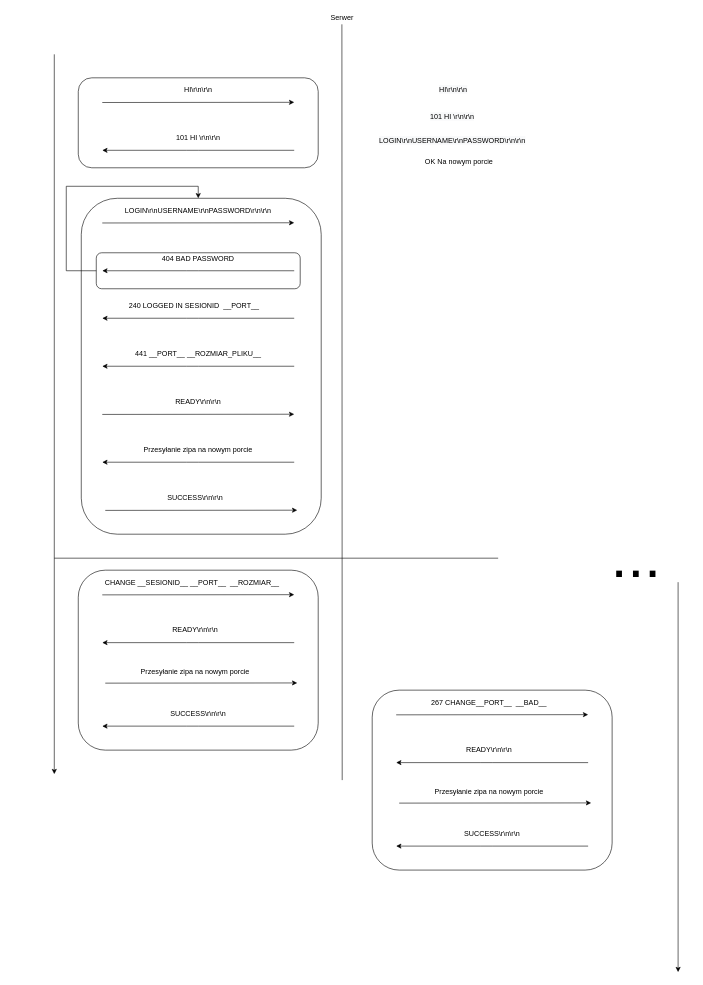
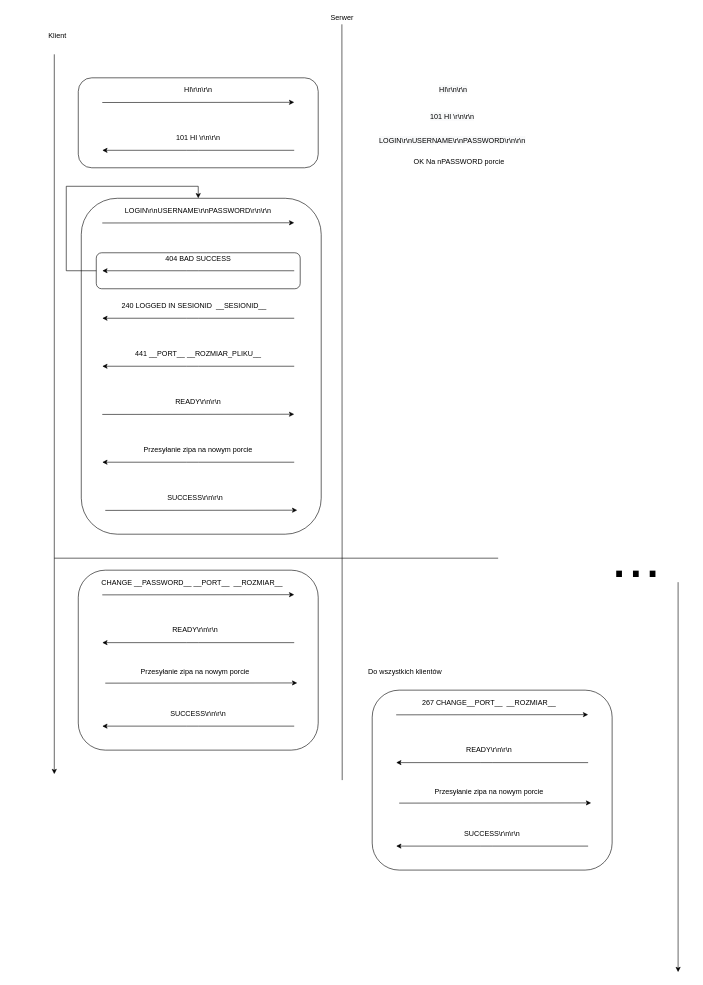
  <mxCell id="0" />
  <mxCell id="1" parent="0" />
  <mxCell id="2" value="" style="rounded=1;whiteSpace=wrap;html=1;shadow=0;sketch=0;glass=0;fillColor=none;" parent="1" vertex="1"><mxGeometry x="130" y="129.17" width="400" height="150" as="geometry" /></mxCell>
  <mxCell id="3" value="Serwer" style="text;html=1;strokeColor=none;fillColor=none;align=center;verticalAlign=middle;whiteSpace=wrap;rounded=0;" parent="1" vertex="1"><mxGeometry x="550" y="20" width="40" height="20" as="geometry" /></mxCell>
+ <mxCell id="4" value="Klient&lt;br&gt;" style="text;html=1;align=center;verticalAlign=middle;resizable=0;points=[];autosize=1;strokeColor=none;" parent="1" vertex="1"><mxGeometry x="70" y="50" width="50" height="20" as="geometry" /></mxCell>
  <mxCell id="5" value="" style="endArrow=none;html=1;startArrow=none;" parent="1" edge="1"><mxGeometry width="50" height="50" relative="1" as="geometry"><mxPoint x="570" y="1300" as="sourcePoint" /><mxPoint x="569.5" y="40" as="targetPoint" /></mxGeometry></mxCell>
  <mxCell id="6" value="" style="endArrow=classic;html=1;" parent="1" edge="1"><mxGeometry width="50" height="50" relative="1" as="geometry"><mxPoint x="90" y="90" as="sourcePoint" /><mxPoint x="90" y="1290" as="targetPoint" /></mxGeometry></mxCell>
  <mxCell id="7" value="" style="endArrow=classic;html=1;" parent="1" edge="1"><mxGeometry width="50" height="50" relative="1" as="geometry"><mxPoint x="170" y="170.34" as="sourcePoint" /><mxPoint x="490" y="170" as="targetPoint" /></mxGeometry></mxCell>
  <mxCell id="8" value="HI\r\n\r\n" style="text;html=1;strokeColor=none;fillColor=none;align=center;verticalAlign=middle;whiteSpace=wrap;rounded=0;" parent="1" vertex="1"><mxGeometry x="170" y="140" width="320" height="20" as="geometry" /></mxCell>
  <mxCell id="9" value="" style="endArrow=classic;html=1;" parent="1" edge="1"><mxGeometry width="50" height="50" relative="1" as="geometry"><mxPoint x="490" y="250" as="sourcePoint" /><mxPoint x="170" y="250" as="targetPoint" /><Array as="points"><mxPoint x="320" y="250" /></Array></mxGeometry></mxCell>
  <mxCell id="10" value="101 HI \r\n\r\n" style="text;html=1;strokeColor=none;fillColor=none;align=center;verticalAlign=middle;whiteSpace=wrap;rounded=0;" parent="1" vertex="1"><mxGeometry x="20" y="220" width="620" height="20" as="geometry" /></mxCell>
  <mxCell id="11" value="" style="rounded=1;whiteSpace=wrap;html=1;shadow=0;sketch=0;glass=0;fillColor=none;" parent="1" vertex="1"><mxGeometry x="135" y="330" width="400" height="560" as="geometry" /></mxCell>
  <mxCell id="12" value="" style="endArrow=classic;html=1;" parent="1" edge="1"><mxGeometry width="50" height="50" relative="1" as="geometry"><mxPoint x="170" y="371.17" as="sourcePoint" /><mxPoint x="490" y="370.83" as="targetPoint" /></mxGeometry></mxCell>
  <mxCell id="13" value="LOGIN\r\nUSERNAME\r\nPASSWORD\r\n\r\n" style="text;html=1;strokeColor=none;fillColor=none;align=center;verticalAlign=middle;whiteSpace=wrap;rounded=0;" parent="1" vertex="1"><mxGeometry x="170" y="340.83" width="320" height="20" as="geometry" /></mxCell>
  <mxCell id="14" value="" style="endArrow=classic;html=1;" parent="1" edge="1"><mxGeometry width="50" height="50" relative="1" as="geometry"><mxPoint x="490" y="450.83" as="sourcePoint" /><mxPoint x="170" y="450.83" as="targetPoint" /><Array as="points"><mxPoint x="320" y="450.83" /></Array></mxGeometry></mxCell>
- <mxCell id="15" value="404 BAD PASSWORD" style="text;html=1;strokeColor=none;fillColor=none;align=center;verticalAlign=middle;whiteSpace=wrap;rounded=0;" parent="1" vertex="1"><mxGeometry x="170" y="420.83" width="320" height="20" as="geometry" /></mxCell>
+ <mxCell id="15" value="404 BAD SUCCESS" style="text;html=1;strokeColor=none;fillColor=none;align=center;verticalAlign=middle;whiteSpace=wrap;rounded=0;" parent="1" vertex="1"><mxGeometry x="170" y="420.83" width="320" height="20" as="geometry" /></mxCell>
  <mxCell id="16" value="" style="endArrow=classic;html=1;" parent="1" edge="1"><mxGeometry width="50" height="50" relative="1" as="geometry"><mxPoint x="490" y="530" as="sourcePoint" /><mxPoint x="170" y="530" as="targetPoint" /><Array as="points"><mxPoint x="320" y="530" /></Array></mxGeometry></mxCell>
- <mxCell id="17" value="240 LOGGED IN SESIONID&amp;nbsp; __PORT__&amp;nbsp;" style="text;html=1;strokeColor=none;fillColor=none;align=center;verticalAlign=middle;whiteSpace=wrap;rounded=0;" parent="1" vertex="1"><mxGeometry x="165" y="500" width="320" height="20" as="geometry" /></mxCell>
+ <mxCell id="17" value="240 LOGGED IN SESIONID&amp;nbsp; __SESIONID__&amp;nbsp;" style="text;html=1;strokeColor=none;fillColor=none;align=center;verticalAlign=middle;whiteSpace=wrap;rounded=0;" parent="1" vertex="1"><mxGeometry x="165" y="500" width="320" height="20" as="geometry" /></mxCell>
  <mxCell id="18" style="edgeStyle=orthogonalEdgeStyle;rounded=0;orthogonalLoop=1;jettySize=auto;html=1;exitX=0;exitY=0.5;exitDx=0;exitDy=0;" parent="1" source="19" target="11" edge="1"><mxGeometry relative="1" as="geometry"><mxPoint x="50" y="370" as="targetPoint" /><Array as="points"><mxPoint x="110" y="451" /><mxPoint x="110" y="310" /><mxPoint x="330" y="310" /></Array></mxGeometry></mxCell>
  <mxCell id="19" value="" style="rounded=1;whiteSpace=wrap;html=1;shadow=0;glass=0;sketch=0;fillColor=none;gradientColor=none;" parent="1" vertex="1"><mxGeometry x="160" y="420.83" width="340" height="60" as="geometry" /></mxCell>
  <mxCell id="20" value="" style="endArrow=classic;html=1;" parent="1" edge="1"><mxGeometry width="50" height="50" relative="1" as="geometry"><mxPoint x="490" y="610" as="sourcePoint" /><mxPoint x="170" y="610" as="targetPoint" /><Array as="points"><mxPoint x="320" y="610" /></Array></mxGeometry></mxCell>
  <mxCell id="21" value="441 __PORT__ __ROZMIAR_PLIKU__" style="text;html=1;strokeColor=none;fillColor=none;align=center;verticalAlign=middle;whiteSpace=wrap;rounded=0;shadow=0;glass=0;sketch=0;" parent="1" vertex="1"><mxGeometry x="210" y="580" width="240" height="20" as="geometry" /></mxCell>
  <mxCell id="22" value="" style="endArrow=classic;html=1;" parent="1" edge="1"><mxGeometry width="50" height="50" relative="1" as="geometry"><mxPoint x="490" y="770" as="sourcePoint" /><mxPoint x="170" y="770" as="targetPoint" /><Array as="points"><mxPoint x="320" y="770" /></Array></mxGeometry></mxCell>
  <mxCell id="23" value="Przesyłanie zipa na nowym porcie" style="text;html=1;strokeColor=none;fillColor=none;align=center;verticalAlign=middle;whiteSpace=wrap;rounded=0;shadow=0;glass=0;sketch=0;" parent="1" vertex="1"><mxGeometry x="210" y="740" width="240" height="20" as="geometry" /></mxCell>
  <mxCell id="24" value="" style="endArrow=classic;html=1;" parent="1" edge="1"><mxGeometry width="50" height="50" relative="1" as="geometry"><mxPoint x="175" y="850.34" as="sourcePoint" /><mxPoint x="495" y="850" as="targetPoint" /></mxGeometry></mxCell>
  <mxCell id="25" value="SUCCESS\r\n\r\n" style="text;html=1;strokeColor=none;fillColor=none;align=center;verticalAlign=middle;whiteSpace=wrap;rounded=0;shadow=0;glass=0;sketch=0;" parent="1" vertex="1"><mxGeometry x="205" y="820" width="240" height="20" as="geometry" /></mxCell>
  <mxCell id="26" value="" style="rounded=1;whiteSpace=wrap;html=1;shadow=0;sketch=0;glass=0;fillColor=none;" parent="1" vertex="1"><mxGeometry x="130" y="950" width="400" height="300" as="geometry" /></mxCell>
  <mxCell id="27" value="" style="endArrow=classic;html=1;" parent="1" edge="1"><mxGeometry width="50" height="50" relative="1" as="geometry"><mxPoint x="170" y="991.17" as="sourcePoint" /><mxPoint x="490" y="990.83" as="targetPoint" /></mxGeometry></mxCell>
- <mxCell id="28" value="CHANGE __SESIONID__ __PORT__&amp;nbsp; __ROZMIAR__" style="text;html=1;strokeColor=none;fillColor=none;align=center;verticalAlign=middle;whiteSpace=wrap;rounded=0;" parent="1" vertex="1"><mxGeometry x="165" y="960.83" width="310" height="20" as="geometry" /></mxCell>
+ <mxCell id="28" value="CHANGE __PASSWORD__ __PORT__&amp;nbsp; __ROZMIAR__" style="text;html=1;strokeColor=none;fillColor=none;align=center;verticalAlign=middle;whiteSpace=wrap;rounded=0;" parent="1" vertex="1"><mxGeometry x="165" y="960.83" width="310" height="20" as="geometry" /></mxCell>
  <mxCell id="29" value="" style="endArrow=classic;html=1;" parent="1" edge="1"><mxGeometry width="50" height="50" relative="1" as="geometry"><mxPoint x="490" y="1070.83" as="sourcePoint" /><mxPoint x="170" y="1070.83" as="targetPoint" /><Array as="points"><mxPoint x="320" y="1070.83" /></Array></mxGeometry></mxCell>
  <mxCell id="30" value="READY\r\n\r\n" style="text;html=1;strokeColor=none;fillColor=none;align=center;verticalAlign=middle;whiteSpace=wrap;rounded=0;" parent="1" vertex="1"><mxGeometry x="135" y="1040" width="380" height="20" as="geometry" /></mxCell>
  <mxCell id="31" value="" style="endArrow=classic;html=1;" parent="1" edge="1"><mxGeometry width="50" height="50" relative="1" as="geometry"><mxPoint x="170" y="690.34" as="sourcePoint" /><mxPoint x="490" y="690" as="targetPoint" /></mxGeometry></mxCell>
  <mxCell id="32" value="READY\r\n\r\n" style="text;html=1;strokeColor=none;fillColor=none;align=center;verticalAlign=middle;whiteSpace=wrap;rounded=0;shadow=0;glass=0;sketch=0;" parent="1" vertex="1"><mxGeometry x="210" y="660" width="240" height="20" as="geometry" /></mxCell>
  <mxCell id="33" value="" style="endArrow=classic;html=1;" parent="1" edge="1"><mxGeometry width="50" height="50" relative="1" as="geometry"><mxPoint x="175" y="1138.34" as="sourcePoint" /><mxPoint x="495" y="1138" as="targetPoint" /></mxGeometry></mxCell>
  <mxCell id="34" value="Przesyłanie zipa na nowym porcie" style="text;html=1;strokeColor=none;fillColor=none;align=center;verticalAlign=middle;whiteSpace=wrap;rounded=0;shadow=0;glass=0;sketch=0;" parent="1" vertex="1"><mxGeometry x="205" y="1110" width="240" height="20" as="geometry" /></mxCell>
  <mxCell id="35" value="SUCCESS\r\n\r\n" style="text;html=1;strokeColor=none;fillColor=none;align=center;verticalAlign=middle;whiteSpace=wrap;rounded=0;shadow=0;glass=0;sketch=0;" parent="1" vertex="1"><mxGeometry x="210" y="1180" width="240" height="20" as="geometry" /></mxCell>
  <mxCell id="36" value="" style="endArrow=classic;html=1;" parent="1" edge="1"><mxGeometry width="50" height="50" relative="1" as="geometry"><mxPoint x="490" y="1210" as="sourcePoint" /><mxPoint x="170" y="1210" as="targetPoint" /><Array as="points"><mxPoint x="320" y="1210" /></Array></mxGeometry></mxCell>
  <mxCell id="37" value="" style="endArrow=none;html=1;" parent="1" edge="1"><mxGeometry width="50" height="50" relative="1" as="geometry"><mxPoint x="90" y="930" as="sourcePoint" /><mxPoint x="830" y="930" as="targetPoint" /></mxGeometry></mxCell>
  <mxCell id="38" value="" style="rounded=1;whiteSpace=wrap;html=1;shadow=0;sketch=0;glass=0;fillColor=none;" parent="1" vertex="1"><mxGeometry x="620" y="1150" width="400" height="300" as="geometry" /></mxCell>
  <mxCell id="39" value="" style="endArrow=classic;html=1;" parent="1" edge="1"><mxGeometry width="50" height="50" relative="1" as="geometry"><mxPoint x="660" y="1191.17" as="sourcePoint" /><mxPoint x="980" y="1190.83" as="targetPoint" /></mxGeometry></mxCell>
- <mxCell id="40" value="267 CHANGE__PORT__&amp;nbsp; __BAD__" style="text;html=1;strokeColor=none;fillColor=none;align=center;verticalAlign=middle;whiteSpace=wrap;rounded=0;" parent="1" vertex="1"><mxGeometry x="660" y="1160.83" width="310" height="20" as="geometry" /></mxCell>
+ <mxCell id="40" value="267 CHANGE__PORT__&amp;nbsp; __ROZMIAR__" style="text;html=1;strokeColor=none;fillColor=none;align=center;verticalAlign=middle;whiteSpace=wrap;rounded=0;" parent="1" vertex="1"><mxGeometry x="660" y="1160.83" width="310" height="20" as="geometry" /></mxCell>
  <mxCell id="41" value="" style="endArrow=classic;html=1;" parent="1" edge="1"><mxGeometry width="50" height="50" relative="1" as="geometry"><mxPoint x="980" y="1270.83" as="sourcePoint" /><mxPoint x="660" y="1270.83" as="targetPoint" /><Array as="points"><mxPoint x="810" y="1270.83" /></Array></mxGeometry></mxCell>
  <mxCell id="42" value="READY\r\n\r\n" style="text;html=1;strokeColor=none;fillColor=none;align=center;verticalAlign=middle;whiteSpace=wrap;rounded=0;" parent="1" vertex="1"><mxGeometry x="625" y="1240" width="380" height="20" as="geometry" /></mxCell>
  <mxCell id="43" value="" style="endArrow=classic;html=1;" parent="1" edge="1"><mxGeometry width="50" height="50" relative="1" as="geometry"><mxPoint x="665" y="1338.34" as="sourcePoint" /><mxPoint x="985" y="1338" as="targetPoint" /></mxGeometry></mxCell>
  <mxCell id="44" value="Przesyłanie zipa na nowym porcie" style="text;html=1;strokeColor=none;fillColor=none;align=center;verticalAlign=middle;whiteSpace=wrap;rounded=0;shadow=0;glass=0;sketch=0;" parent="1" vertex="1"><mxGeometry x="695" y="1310" width="240" height="20" as="geometry" /></mxCell>
  <mxCell id="45" value="SUCCESS\r\n\r\n" style="text;html=1;strokeColor=none;fillColor=none;align=center;verticalAlign=middle;whiteSpace=wrap;rounded=0;shadow=0;glass=0;sketch=0;" parent="1" vertex="1"><mxGeometry x="700" y="1380" width="240" height="20" as="geometry" /></mxCell>
  <mxCell id="46" value="" style="endArrow=classic;html=1;" parent="1" edge="1"><mxGeometry width="50" height="50" relative="1" as="geometry"><mxPoint x="980" y="1410" as="sourcePoint" /><mxPoint x="660" y="1410" as="targetPoint" /><Array as="points"><mxPoint x="810" y="1410" /></Array></mxGeometry></mxCell>
  <mxCell id="47" value="" style="endArrow=classic;html=1;" parent="1" edge="1"><mxGeometry width="50" height="50" relative="1" as="geometry"><mxPoint x="1130" y="970" as="sourcePoint" /><mxPoint x="1130" y="1620" as="targetPoint" /></mxGeometry></mxCell>
  <mxCell id="48" value="&lt;font style=&quot;font-size: 100px&quot;&gt;...&lt;/font&gt;" style="text;html=1;strokeColor=none;fillColor=none;align=center;verticalAlign=middle;whiteSpace=wrap;rounded=0;strokeWidth=7;" parent="1" vertex="1"><mxGeometry x="970" y="870.83" width="180" height="110" as="geometry" /></mxCell>
+ <mxCell id="49" value="Do wszystkich klientów" style="text;html=1;strokeColor=none;fillColor=none;align=center;verticalAlign=middle;whiteSpace=wrap;rounded=0;" parent="1" vertex="1"><mxGeometry x="610" y="1110" width="130" height="20" as="geometry" /></mxCell>
  <mxCell id="50" value="&lt;span style=&quot;color: rgb(0, 0, 0); font-family: helvetica; font-size: 12px; font-style: normal; font-weight: 400; letter-spacing: normal; text-align: center; text-indent: 0px; text-transform: none; word-spacing: 0px; background-color: rgb(248, 249, 250); display: inline; float: none;&quot;&gt;HI\r\n\r\n&lt;/span&gt;" style="text;whiteSpace=wrap;html=1;" parent="1" vertex="1"><mxGeometry x="730" y="135" width="70" height="30" as="geometry" /></mxCell>
  <mxCell id="51" value="&lt;span style=&quot;color: rgb(0, 0, 0); font-family: helvetica; font-size: 12px; font-style: normal; font-weight: 400; letter-spacing: normal; text-align: center; text-indent: 0px; text-transform: none; word-spacing: 0px; background-color: rgb(248, 249, 250); display: inline; float: none;&quot;&gt;101 HI \r\n\r\n&lt;/span&gt;" style="text;whiteSpace=wrap;html=1;" parent="1" vertex="1"><mxGeometry x="715" y="180" width="100" height="30" as="geometry" /></mxCell>
  <mxCell id="52" value="&lt;span style=&quot;color: rgb(0, 0, 0); font-family: helvetica; font-size: 12px; font-style: normal; font-weight: 400; letter-spacing: normal; text-align: center; text-indent: 0px; text-transform: none; word-spacing: 0px; background-color: rgb(248, 249, 250); display: inline; float: none;&quot;&gt;LOGIN\r\nUSERNAME\r\nPASSWORD\r\n\r\n&lt;/span&gt;" style="text;whiteSpace=wrap;html=1;" parent="1" vertex="1"><mxGeometry x="630" y="220" width="270" height="30" as="geometry" /></mxCell>
- <mxCell id="53" value="OK Na nowym porcie" style="text;html=1;strokeColor=none;fillColor=none;align=center;verticalAlign=middle;whiteSpace=wrap;rounded=0;" parent="1" vertex="1"><mxGeometry x="575" y="259.17" width="380" height="20" as="geometry" /></mxCell>
+ <mxCell id="53" value="OK Na nPASSWORD porcie" style="text;html=1;strokeColor=none;fillColor=none;align=center;verticalAlign=middle;whiteSpace=wrap;rounded=0;" parent="1" vertex="1"><mxGeometry x="575" y="259.17" width="380" height="20" as="geometry" /></mxCell>
